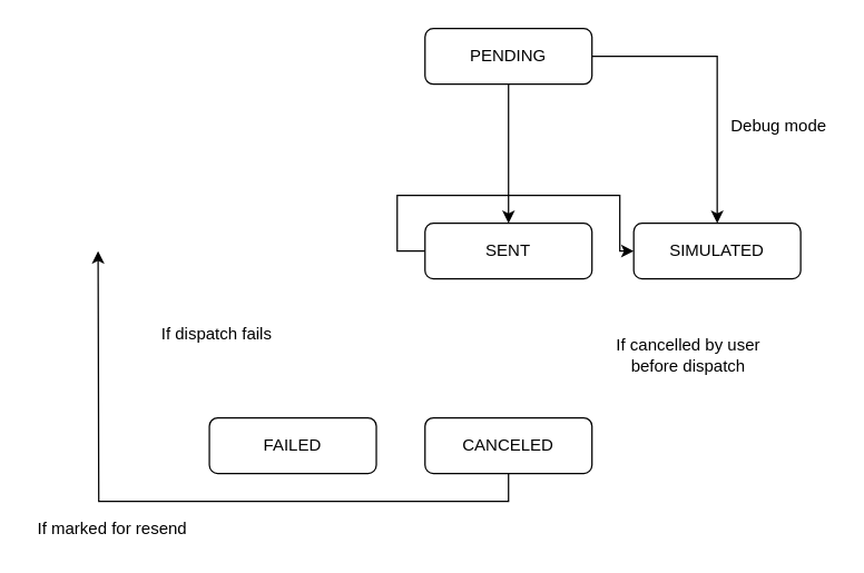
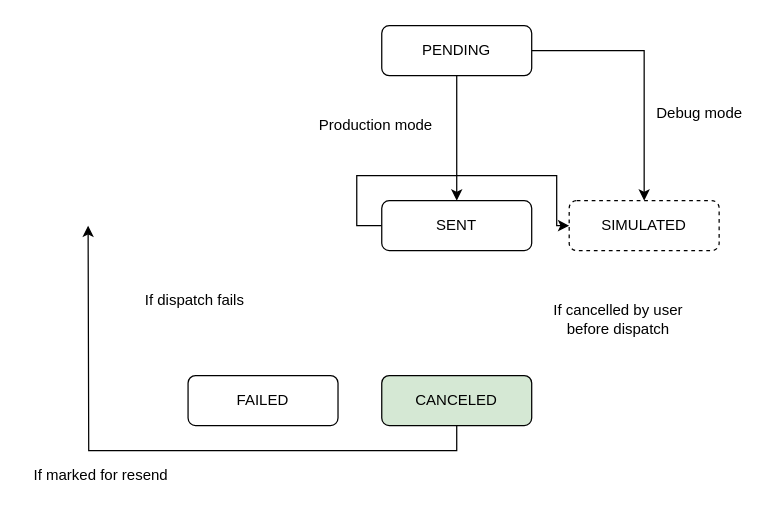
  <mxCell id="0" />
  <mxCell id="1" parent="0" />
  <mxCell id="2" style="edgeStyle=orthogonalEdgeStyle;rounded=0;orthogonalLoop=1;jettySize=auto;html=1;exitX=1;exitY=0.5;exitDx=0;exitDy=0;" edge="1" parent="1" source="4" target="7"><mxGeometry relative="1" as="geometry" /></mxCell>
  <mxCell id="3" style="edgeStyle=orthogonalEdgeStyle;rounded=0;orthogonalLoop=1;jettySize=auto;html=1;exitX=0.5;exitY=1;exitDx=0;exitDy=0;" edge="1" parent="1" source="4" target="6"><mxGeometry relative="1" as="geometry" /></mxCell>
  <mxCell id="4" value="&lt;div&gt;PENDING&lt;/div&gt;" style="rounded=1;whiteSpace=wrap;html=1;fontSize=12;glass=0;strokeWidth=1;shadow=0;" vertex="1" parent="1"><mxGeometry x="305" y="20" width="120" height="40" as="geometry" /></mxCell>
  <mxCell id="5" style="edgeStyle=orthogonalEdgeStyle;rounded=0;orthogonalLoop=1;jettySize=auto;html=1;exitX=0;exitY=0.5;exitDx=0;exitDy=0;" edge="1" parent="1" source="6" target="7"><mxGeometry relative="1" as="geometry" /></mxCell>
  <mxCell id="6" value="&lt;div&gt;SENT&lt;/div&gt;" style="rounded=1;whiteSpace=wrap;html=1;fontSize=12;glass=0;strokeWidth=1;shadow=0;" vertex="1" parent="1"><mxGeometry x="305" y="160" width="120" height="40" as="geometry" /></mxCell>
- <mxCell id="7" value="&lt;div&gt;SIMULATED&lt;/div&gt;" style="rounded=1;whiteSpace=wrap;html=1;" vertex="1" parent="1"><mxGeometry x="455" y="160" width="120" height="40" as="geometry" /></mxCell>
+ <mxCell id="7" value="&lt;div&gt;SIMULATED&lt;/div&gt;" style="rounded=1;whiteSpace=wrap;html=1;dashed=1;" vertex="1" parent="1"><mxGeometry x="455" y="160" width="120" height="40" as="geometry" /></mxCell>
+ <mxCell id="8" value="&lt;div&gt;Production mode&lt;/div&gt;" style="text;html=1;align=center;verticalAlign=middle;resizable=0;points=[];autosize=1;strokeColor=none;fillColor=none;" vertex="1" parent="1"><mxGeometry x="245" y="90" width="110" height="20" as="geometry" /></mxCell>
  <mxCell id="9" value="&lt;div&gt;Debug mode&lt;/div&gt;" style="text;html=1;align=center;verticalAlign=middle;resizable=0;points=[];autosize=1;strokeColor=none;fillColor=none;" vertex="1" parent="1"><mxGeometry x="519" y="80" width="80" height="20" as="geometry" /></mxCell>
  <mxCell id="10" style="edgeStyle=orthogonalEdgeStyle;rounded=0;orthogonalLoop=1;jettySize=auto;html=1;exitX=0.5;exitY=1;exitDx=0;exitDy=0;" edge="1" parent="1" source="11"><mxGeometry relative="1" as="geometry"><mxPoint x="70" y="180" as="targetPoint" /></mxGeometry></mxCell>
- <mxCell id="11" value="CANCELED" style="rounded=1;whiteSpace=wrap;html=1;" vertex="1" parent="1"><mxGeometry x="305" y="300" width="120" height="40" as="geometry" /></mxCell>
+ <mxCell id="11" value="CANCELED" style="rounded=1;whiteSpace=wrap;html=1;fillColor=#d5e8d4;" vertex="1" parent="1"><mxGeometry x="305" y="300" width="120" height="40" as="geometry" /></mxCell>
  <mxCell id="12" value="&lt;div&gt;If cancelled by user&lt;/div&gt;&lt;div&gt;before dispatch&lt;br&gt;&lt;/div&gt;" style="text;html=1;align=center;verticalAlign=middle;resizable=0;points=[];autosize=1;strokeColor=none;fillColor=none;" vertex="1" parent="1"><mxGeometry x="434" y="240" width="120" height="30" as="geometry" /></mxCell>
  <mxCell id="13" value="&lt;div&gt;FAILED&lt;/div&gt;" style="rounded=1;whiteSpace=wrap;html=1;" vertex="1" parent="1"><mxGeometry x="150" y="300" width="120" height="40" as="geometry" /></mxCell>
  <mxCell id="14" value="If dispatch fails" style="text;html=1;align=center;verticalAlign=middle;resizable=0;points=[];autosize=1;strokeColor=none;fillColor=none;" vertex="1" parent="1"><mxGeometry x="110" y="230" width="90" height="20" as="geometry" /></mxCell>
  <mxCell id="15" value="If marked for resend" style="text;html=1;align=center;verticalAlign=middle;resizable=0;points=[];autosize=1;strokeColor=none;fillColor=none;" vertex="1" parent="1"><mxGeometry x="20" y="370" width="120" height="20" as="geometry" /></mxCell>
